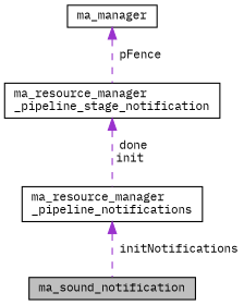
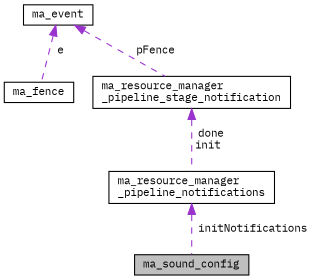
  digraph {
    fontname="IBM Plex Mono"
    node [color=black fillcolor=white fontname="IBM Plex Mono" fontsize=10 shape=record style=filled]
    edge [color=darkorchid3 dir=back fontname="IBM Plex Mono" fontsize=10 labelfontname=Helvetica labelfontsize=10 style=dashed]
-   n1 [fillcolor=grey75 fontcolor=black height=0.2 label=ma_sound_notification width=0.4]
+   n1 [fillcolor=grey75 fontcolor=black height=0.2 label=ma_sound_config width=0.4]
+   n2 [height=0.2 label=ma_fence width=0.4]
    n3 [height=0.2 label="ma_resource_manager\l_pipeline_stage_notification" width=0.4]
    n4 [height=0.2 label="ma_resource_manager\l_pipeline_notifications" width=0.4]
-   n5 [height=0.2 label=ma_manager width=0.4]
+   n5 [height=0.2 label=ma_event width=0.4]
    n3 -> n4 [label=" done\ninit"]
    n4 -> n1 [label=" initNotifications"]
+   n5 -> n2 [label=" e"]
    n5 -> n3 [label=" pFence"]
  }
